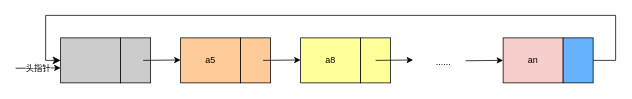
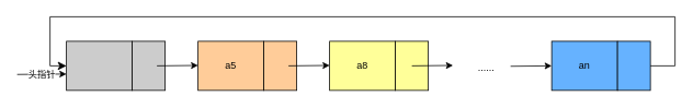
  <mxCell id="0" />
  <mxCell id="1" parent="0" />
  <mxCell id="2" value="" style="rounded=0;whiteSpace=wrap;html=1;fillColor=#CCCCCC;" vertex="1" parent="1"><mxGeometry x="80" y="50" width="80" height="60" as="geometry" /></mxCell>
  <mxCell id="3" value="" style="rounded=0;whiteSpace=wrap;html=1;fillColor=#CCCCCC;" vertex="1" parent="1"><mxGeometry x="160" y="50" width="40" height="60" as="geometry" /></mxCell>
  <mxCell id="4" value="d" style="endArrow=classic;html=1;" edge="1" parent="1"><mxGeometry relative="1" as="geometry"><mxPoint x="20" y="90.5" as="sourcePoint" /><mxPoint x="80" y="90" as="targetPoint" /></mxGeometry></mxCell>
  <mxCell id="5" value="头指针" style="edgeLabel;resizable=0;html=1;;align=center;verticalAlign=middle;" connectable="0" vertex="1" parent="4"><mxGeometry relative="1" as="geometry" /></mxCell>
  <mxCell id="6" value="a5" style="rounded=0;whiteSpace=wrap;html=1;fillColor=#FFCC99;" vertex="1" parent="1"><mxGeometry x="240" y="50" width="80" height="60" as="geometry" /></mxCell>
  <mxCell id="7" value="" style="rounded=0;whiteSpace=wrap;html=1;fillColor=#FFCC99;" vertex="1" parent="1"><mxGeometry x="320" y="50" width="40" height="60" as="geometry" /></mxCell>
  <mxCell id="8" value="a8" style="rounded=0;whiteSpace=wrap;html=1;fillColor=#FFFF99;" vertex="1" parent="1"><mxGeometry x="400" y="50" width="80" height="60" as="geometry" /></mxCell>
  <mxCell id="9" value="" style="rounded=0;whiteSpace=wrap;html=1;fillColor=#FFFF99;" vertex="1" parent="1"><mxGeometry x="480" y="50" width="40" height="60" as="geometry" /></mxCell>
- <mxCell id="10" value="an" style="rounded=0;whiteSpace=wrap;html=1;fillColor=#f8cecc;" vertex="1" parent="1"><mxGeometry x="670" y="50" width="80" height="60" as="geometry" /></mxCell>
+ <mxCell id="10" value="an" style="rounded=0;whiteSpace=wrap;html=1;fillColor=#66B2FF;" vertex="1" parent="1"><mxGeometry x="670" y="50" width="80" height="60" as="geometry" /></mxCell>
  <mxCell id="11" value="" style="rounded=0;whiteSpace=wrap;html=1;fillColor=#66B2FF;" vertex="1" parent="1"><mxGeometry x="750" y="50" width="40" height="60" as="geometry" /></mxCell>
  <mxCell id="12" value="" style="edgeStyle=segmentEdgeStyle;endArrow=classic;html=1;curved=0;rounded=0;endSize=8;startSize=8;exitX=1;exitY=0.5;exitDx=0;exitDy=0;entryX=0;entryY=0.5;entryDx=0;entryDy=0;" edge="1" parent="1" source="11" target="2"><mxGeometry width="50" height="50" relative="1" as="geometry"><mxPoint x="520" y="500" as="sourcePoint" /><mxPoint x="570" y="450" as="targetPoint" /><Array as="points"><mxPoint x="820" y="80" /><mxPoint x="820" y="20" /><mxPoint x="60" y="20" /><mxPoint x="60" y="80" /></Array></mxGeometry></mxCell>
  <mxCell id="13" value="" style="endArrow=classic;html=1;" edge="1" parent="1"><mxGeometry width="50" height="50" relative="1" as="geometry"><mxPoint x="190" y="80" as="sourcePoint" /><mxPoint x="240" y="79.5" as="targetPoint" /></mxGeometry></mxCell>
  <mxCell id="14" value="" style="endArrow=classic;html=1;" edge="1" parent="1"><mxGeometry width="50" height="50" relative="1" as="geometry"><mxPoint x="350" y="80" as="sourcePoint" /><mxPoint x="400" y="79.5" as="targetPoint" /></mxGeometry></mxCell>
  <mxCell id="15" value="" style="endArrow=classic;html=1;" edge="1" parent="1"><mxGeometry width="50" height="50" relative="1" as="geometry"><mxPoint x="500" y="80" as="sourcePoint" /><mxPoint x="550" y="79.5" as="targetPoint" /></mxGeometry></mxCell>
  <mxCell id="16" value="" style="endArrow=classic;html=1;" edge="1" parent="1"><mxGeometry width="50" height="50" relative="1" as="geometry"><mxPoint x="620" y="80.5" as="sourcePoint" /><mxPoint x="670" y="80" as="targetPoint" /></mxGeometry></mxCell>
  <mxCell id="17" value="......" style="text;html=1;align=center;verticalAlign=middle;resizable=0;points=[];autosize=1;strokeColor=none;fillColor=none;" vertex="1" parent="1"><mxGeometry x="570" y="68" width="40" height="30" as="geometry" /></mxCell>
